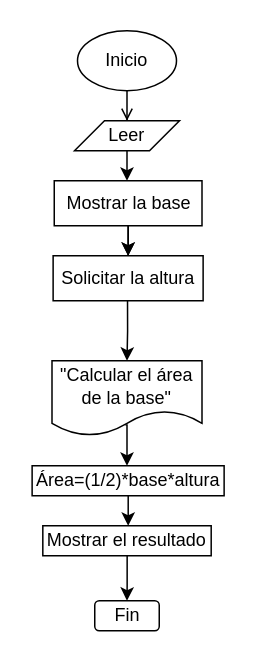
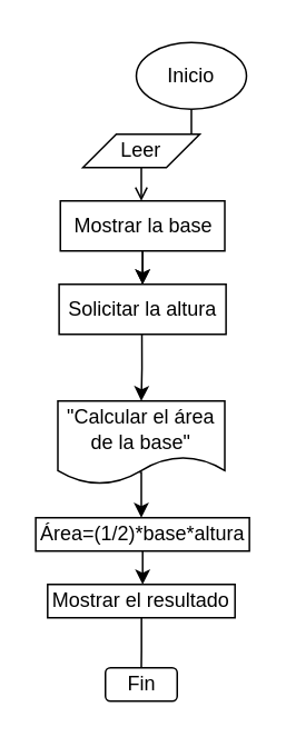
  <mxCell id="0" />
  <mxCell id="1" parent="0" />
  <mxCell id="2" value="" style="edgeStyle=orthogonalEdgeStyle;rounded=0;orthogonalLoop=1;jettySize=auto;html=1;entryX=0.5;entryY=0;entryDx=0;entryDy=0;endArrow=open;" edge="1" parent="1" source="3" target="10"><mxGeometry relative="1" as="geometry" /></mxCell>
- <mxCell id="3" value="Inicio" style="ellipse;whiteSpace=wrap;html=1;" vertex="1" parent="1"><mxGeometry x="51" y="20" width="66" height="40" as="geometry" /></mxCell>
+ <mxCell id="3" value="Inicio" style="ellipse;whiteSpace=wrap;html=1;" vertex="1" parent="1"><mxGeometry x="81" y="25" width="66" height="40" as="geometry" /></mxCell>
  <mxCell id="4" value="" style="edgeStyle=orthogonalEdgeStyle;rounded=0;orthogonalLoop=1;jettySize=auto;html=1;" edge="1" parent="1" source="5" target="8"><mxGeometry relative="1" as="geometry" /></mxCell>
  <mxCell id="5" value="Mostrar la base" style="whiteSpace=wrap;html=1;" vertex="1" parent="1"><mxGeometry x="35.5" y="120" width="98.5" height="30" as="geometry" /></mxCell>
  <mxCell id="6" value="" style="edgeStyle=orthogonalEdgeStyle;rounded=0;orthogonalLoop=1;jettySize=auto;html=1;exitX=0.5;exitY=1;exitDx=0;exitDy=0;entryX=0.5;entryY=0;entryDx=0;entryDy=0;" edge="1" parent="1" target="12"><mxGeometry relative="1" as="geometry"><mxPoint x="84.35" y="200" as="sourcePoint" /><mxPoint x="84" y="230" as="targetPoint" /><Array as="points"><mxPoint x="84" y="220" /><mxPoint x="84" y="220" /></Array></mxGeometry></mxCell>
  <mxCell id="7" style="edgeStyle=orthogonalEdgeStyle;rounded=0;orthogonalLoop=1;jettySize=auto;html=1;" edge="1" parent="1" source="8"><mxGeometry relative="1" as="geometry"><mxPoint x="84.75" y="170" as="targetPoint" /></mxGeometry></mxCell>
  <mxCell id="8" value="Solicitar la altura" style="whiteSpace=wrap;html=1;" vertex="1" parent="1"><mxGeometry x="34.75" y="170" width="100" height="30" as="geometry" /></mxCell>
- <mxCell id="9" value="" style="edgeStyle=orthogonalEdgeStyle;rounded=0;orthogonalLoop=1;jettySize=auto;html=1;entryX=0.5;entryY=0;entryDx=0;entryDy=0;" edge="1" parent="1" source="10" target="5"><mxGeometry relative="1" as="geometry"><mxPoint x="157" y="120" as="targetPoint" /><Array as="points" /></mxGeometry></mxCell>
+ <mxCell id="9" value="" style="edgeStyle=orthogonalEdgeStyle;rounded=0;orthogonalLoop=1;jettySize=auto;html=1;entryX=0.5;entryY=0;entryDx=0;entryDy=0;endArrow=open;" edge="1" parent="1" source="10" target="5"><mxGeometry relative="1" as="geometry"><mxPoint x="157" y="120" as="targetPoint" /><Array as="points" /></mxGeometry></mxCell>
  <mxCell id="10" value="Leer" style="shape=parallelogram;perimeter=parallelogramPerimeter;whiteSpace=wrap;html=1;fixedSize=1;" vertex="1" parent="1"><mxGeometry x="49" y="80" width="70" height="20" as="geometry" /></mxCell>
  <mxCell id="11" value="" style="edgeStyle=orthogonalEdgeStyle;rounded=0;orthogonalLoop=1;jettySize=auto;html=1;exitX=0.489;exitY=0.855;exitDx=0;exitDy=0;exitPerimeter=0;" edge="1" parent="1" source="12" target="14"><mxGeometry relative="1" as="geometry"><Array as="points"><mxPoint x="84" y="283" /></Array></mxGeometry></mxCell>
  <mxCell id="12" value="&quot;Calcular el área de la base&quot;" style="shape=document;whiteSpace=wrap;html=1;boundedLbl=1;size=0.333;" vertex="1" parent="1"><mxGeometry x="34" y="240" width="100" height="50" as="geometry" /></mxCell>
  <mxCell id="13" value="" style="edgeStyle=orthogonalEdgeStyle;rounded=0;orthogonalLoop=1;jettySize=auto;html=1;" edge="1" parent="1" source="14" target="16"><mxGeometry relative="1" as="geometry" /></mxCell>
  <mxCell id="14" value="Área=(1/2)*base*altura" style="rounded=0;whiteSpace=wrap;html=1;" vertex="1" parent="1"><mxGeometry x="20.75" y="310" width="128" height="20" as="geometry" /></mxCell>
- <mxCell id="15" value="" style="edgeStyle=orthogonalEdgeStyle;rounded=0;orthogonalLoop=1;jettySize=auto;html=1;" edge="1" parent="1" source="16" target="17"><mxGeometry relative="1" as="geometry" /></mxCell>
+ <mxCell id="15" value="" style="edgeStyle=orthogonalEdgeStyle;rounded=0;orthogonalLoop=1;jettySize=auto;html=1;endArrow=none;" edge="1" parent="1" source="16" target="17"><mxGeometry relative="1" as="geometry" /></mxCell>
  <mxCell id="16" value="Mostrar el resultado" style="whiteSpace=wrap;html=1;rounded=0;" vertex="1" parent="1"><mxGeometry x="27.88" y="350" width="112.25" height="20" as="geometry" /></mxCell>
  <mxCell id="17" value="Fin" style="whiteSpace=wrap;html=1;rounded=1;" vertex="1" parent="1"><mxGeometry x="62.5" y="400" width="43" height="20" as="geometry" /></mxCell>
